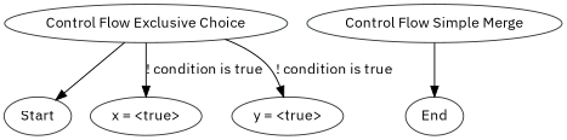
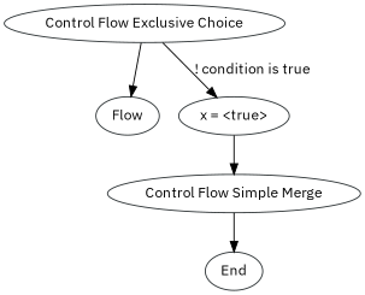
  digraph {
    fontname="IBM Plex Sans"
    node [color="#2e3436" fontname="IBM Plex Sans"]
    edge [fontname="IBM Plex Sans"]
-   n1 [label=Start]
+   n1 [label=Flow]
    n2 [label="Control Flow\ Exclusive Choice"]
    n3 [label="x = <true>"]
-   n4 [label="y = <true>"]
    n5 [label="Control Flow\ Simple Merge"]
    n6 [label=End]
    n2 -> n1
    n2 -> n3 [label="! condition is true"]
-   n2 -> n4 [label="! condition is true"]
+   n3 -> n5
    n5 -> n6
  }
